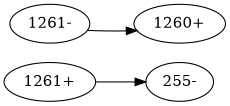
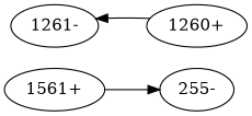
  digraph {
    k=96
    n=10
    rankdir=LR
    s=1000
-   "1261+"
+   "1261+" [label="1561+"]
    "255-"
    "1261-"
    "1260+"
    "1261+" -> "255-" [d=-188 e=22.7 n=21]
-   "1261-" -> "1260+" [d=-397 e=20.0 n=27]
+   "1260+" -> "1261-" [d=-397 e=20.0 n=27]
  }
